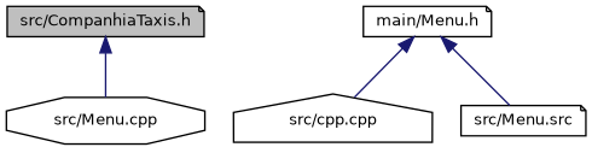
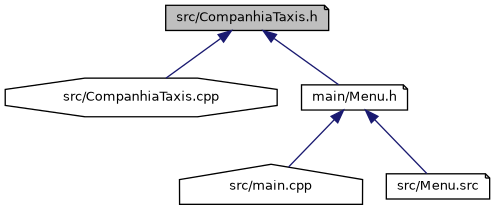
  digraph {
    node [color=black fillcolor=white fontname=Helvetica fontsize=10 shape=note style=filled]
    edge [color=midnightblue dir=back fontname=Helvetica fontsize=10 labelfontname=Helvetica labelfontsize=10 style=solid]
    n1 [fillcolor=grey75 fontcolor=black height=0.2 label="src/CompanhiaTaxis.h" width=0.4]
-   n2 [height=0.2 label="src/Menu.cpp" shape=octagon width=0.4]
+   n2 [height=0.2 label="src/CompanhiaTaxis.cpp" shape=octagon width=0.4]
    n3 [height=0.2 label="main/Menu.h" width=0.4]
-   n4 [height=0.2 label="src/cpp.cpp" shape=house width=0.4]
+   n4 [height=0.2 label="src/main.cpp" shape=house width=0.4]
    n5 [height=0.2 label="src/Menu.src" width=0.4]
    n1 -> n2
+   n1 -> n3
    n3 -> n4
    n3 -> n5
  }
